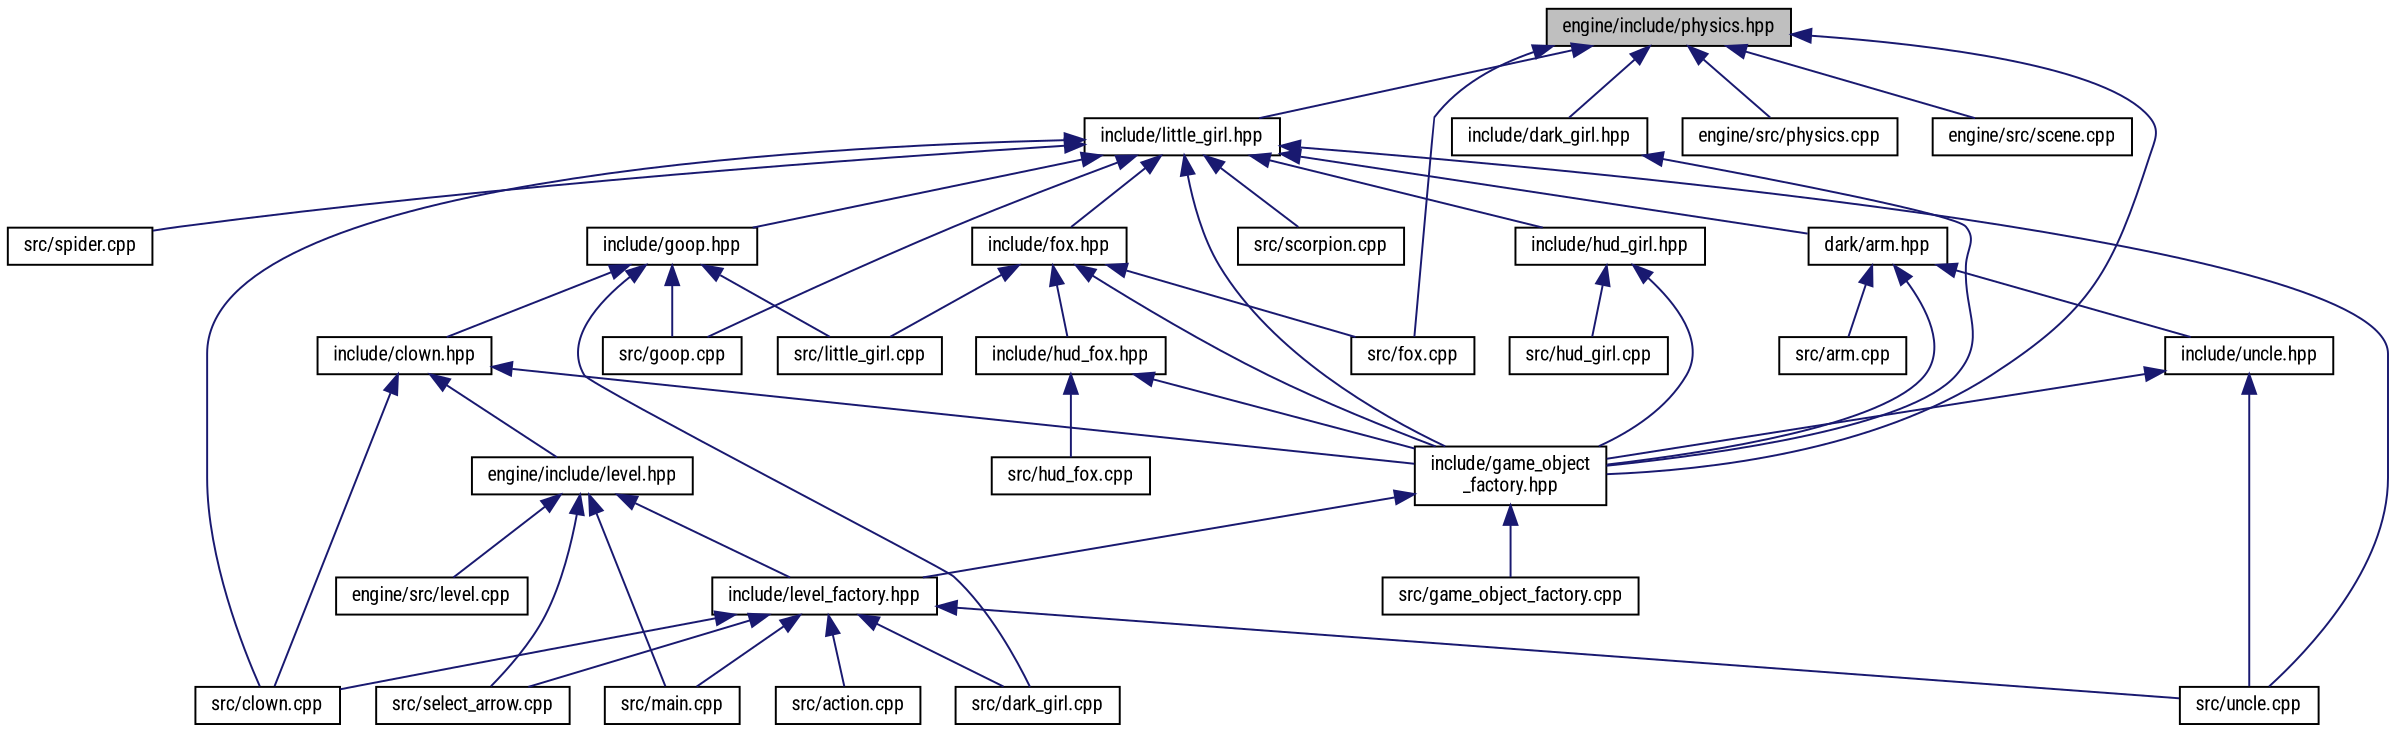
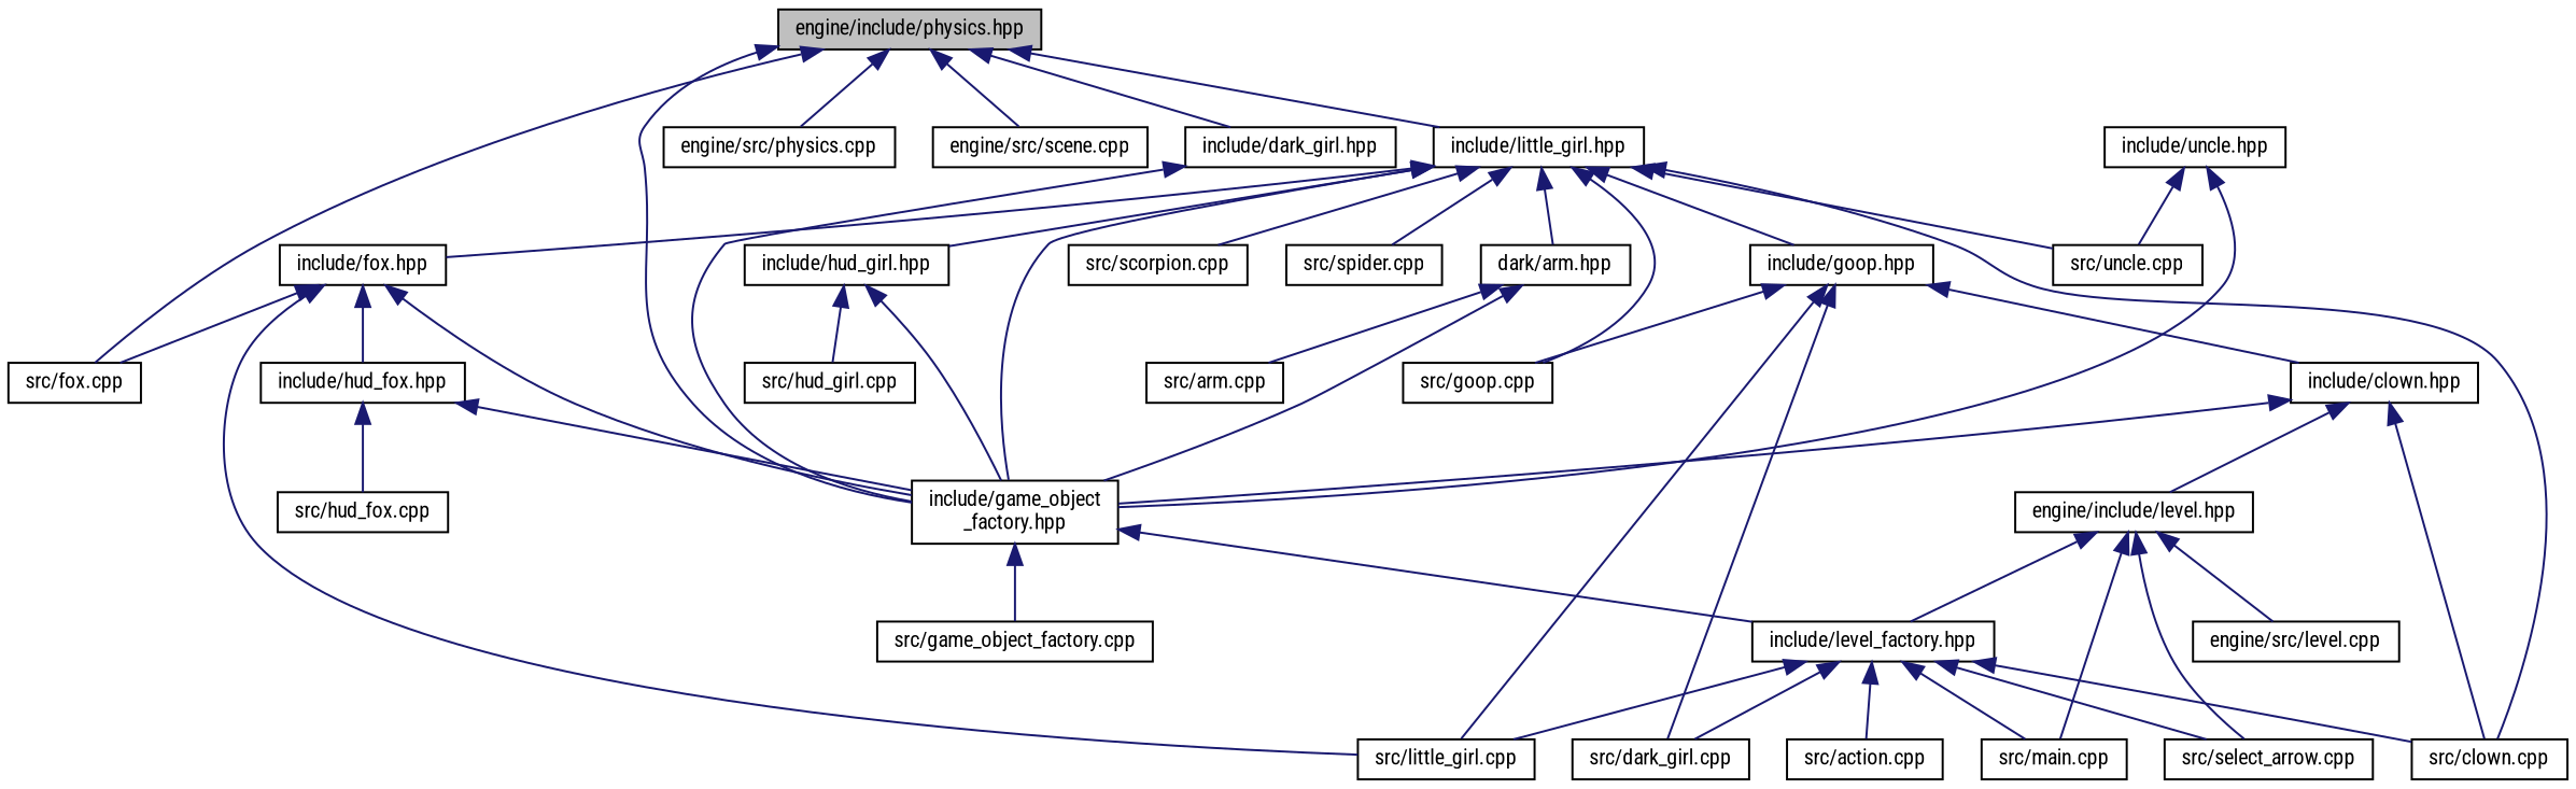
  digraph {
    fontname="Roboto Condensed"
    node [color=black fillcolor=white fontname="Roboto Condensed" fontsize=10 shape=record style=filled]
    edge [color=midnightblue dir=back fontname="Roboto Condensed" fontsize=10 labelfontname=Helvetica labelfontsize=10 style=solid]
    n1 [fillcolor=grey75 fontcolor=black height=0.2 label="engine/include/physics.hpp" width=0.4]
    n2 [height=0.2 label="include/little_girl.hpp" width=0.4]
    n3 [height=0.2 label="include/game_object\l_factory.hpp" width=0.4]
    n4 [height=0.2 label="src/fox.cpp" width=0.4]
    n5 [height=0.2 label="engine/src/physics.cpp" width=0.4]
    n6 [height=0.2 label="engine/src/scene.cpp" width=0.4]
    n7 [height=0.2 label="include/dark_girl.hpp" width=0.4]
    n8 [height=0.2 label="include/goop.hpp" width=0.4]
    n9 [height=0.2 label="src/clown.cpp" width=0.4]
    n10 [height=0.2 label="src/goop.cpp" width=0.4]
    n11 [height=0.2 label="dark/arm.hpp" width=0.4]
    n12 [height=0.2 label="src/uncle.cpp" width=0.4]
    n13 [height=0.2 label="include/fox.hpp" width=0.4]
    n14 [height=0.2 label="include/hud_girl.hpp" width=0.4]
    n15 [height=0.2 label="src/scorpion.cpp" width=0.4]
    n16 [height=0.2 label="src/spider.cpp" width=0.4]
    n17 [height=0.2 label="include/level_factory.hpp" width=0.4]
    n18 [height=0.2 label="src/game_object_factory.cpp" width=0.4]
    n19 [height=0.2 label="src/little_girl.cpp" width=0.4]
    n20 [height=0.2 label="include/clown.hpp" width=0.4]
    n21 [height=0.2 label="src/dark_girl.cpp" width=0.4]
    n22 [height=0.2 label="include/uncle.hpp" width=0.4]
    n23 [height=0.2 label="src/arm.cpp" width=0.4]
    n24 [height=0.2 label="include/hud_fox.hpp" width=0.4]
    n25 [height=0.2 label="src/hud_girl.cpp" width=0.4]
    n26 [height=0.2 label="engine/include/level.hpp" width=0.4]
    n27 [height=0.2 label="engine/src/level.cpp" width=0.4]
    n28 [height=0.2 label="src/main.cpp" width=0.4]
    n29 [height=0.2 label="src/select_arrow.cpp" width=0.4]
    n30 [height=0.2 label="src/action.cpp" width=0.4]
    n31 [height=0.2 label="src/hud_fox.cpp" width=0.4]
    n1 -> n2
    n1 -> n3
    n1 -> n4
    n1 -> n5
    n1 -> n6
    n1 -> n7
    n2 -> n3
    n2 -> n8
    n2 -> n9
    n2 -> n10
    n2 -> n11
    n2 -> n12
    n2 -> n13
    n2 -> n14
    n2 -> n15
    n2 -> n16
    n3 -> n17
    n3 -> n18
    n7 -> n3
    n8 -> n10
    n8 -> n19
    n8 -> n20
    n8 -> n21
    n11 -> n3
-   n11 -> n22
    n11 -> n23
    n13 -> n3
    n13 -> n4
    n13 -> n19
    n13 -> n24
    n14 -> n3
    n14 -> n25
    n17 -> n9
-   n17 -> n12
+   n17 -> n19
    n17 -> n21
    n17 -> n28
    n17 -> n29
    n17 -> n30
    n20 -> n3
    n20 -> n9
    n20 -> n26
    n22 -> n3
    n22 -> n12
    n24 -> n3
    n24 -> n31
    n26 -> n17
    n26 -> n27
    n26 -> n28
    n26 -> n29
  }
